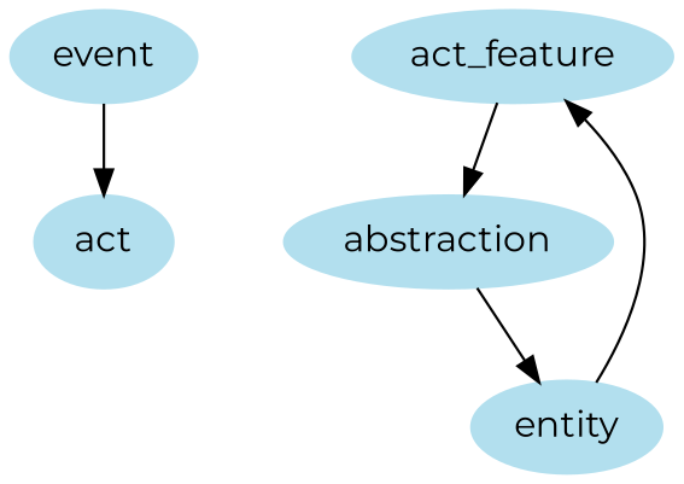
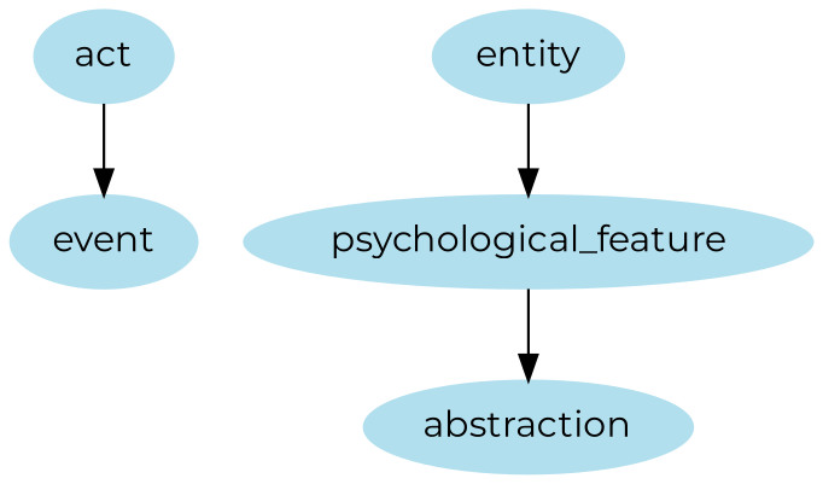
  digraph {
    fontname=Montserrat
    node [color=lightblue2 fontname=Montserrat style=filled]
    edge [fontname=Montserrat]
    act
    event
-   psychological_feature [label=act_feature]
+   psychological_feature
    abstraction
    entity
-   event -> act
+   act -> event
    psychological_feature -> abstraction
-   abstraction -> entity
    entity -> psychological_feature
  }
